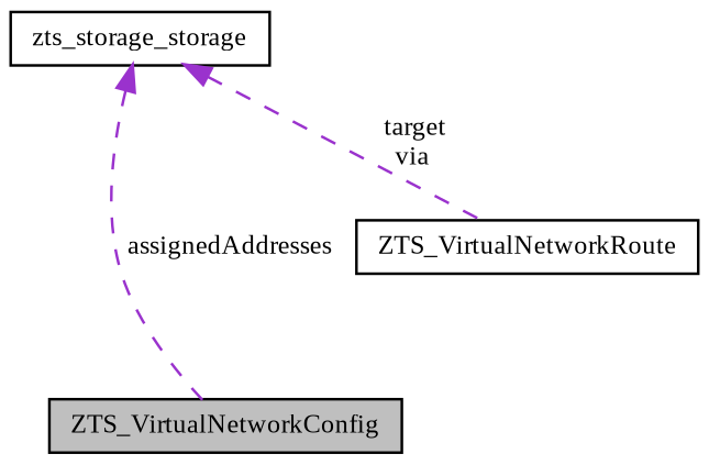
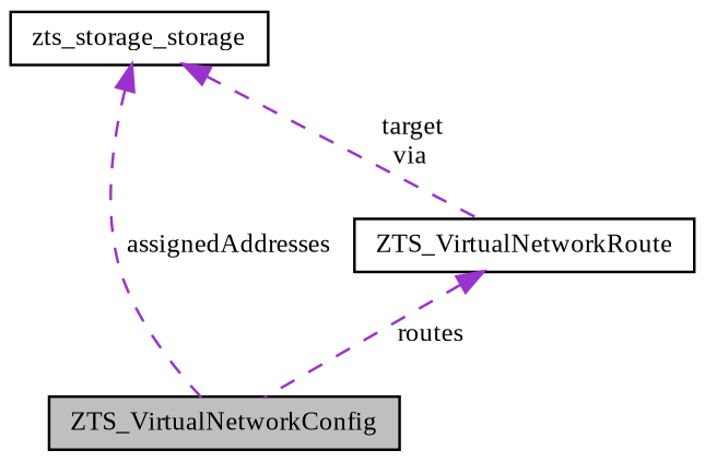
  digraph {
    fontname="Liberation Serif"
    node [color=black fillcolor=white fontname="Liberation Serif" fontsize=10 shape=record style=filled]
    edge [color=darkorchid3 dir=back fontname="Liberation Serif" fontsize=10 labelfontname=Helvetica labelfontsize=10 style=dashed]
    n1 [fillcolor=grey75 fontcolor=black height=0.2 label=ZTS_VirtualNetworkConfig width=0.4]
    n2 [height=0.2 label=ZTS_VirtualNetworkRoute width=0.4]
    n3 [height=0.2 label=zts_storage_storage width=0.4]
+   n2 -> n1 [label=" routes"]
    n3 -> n1 [label=" assignedAddresses"]
    n3 -> n2 [label=" target\nvia"]
  }
